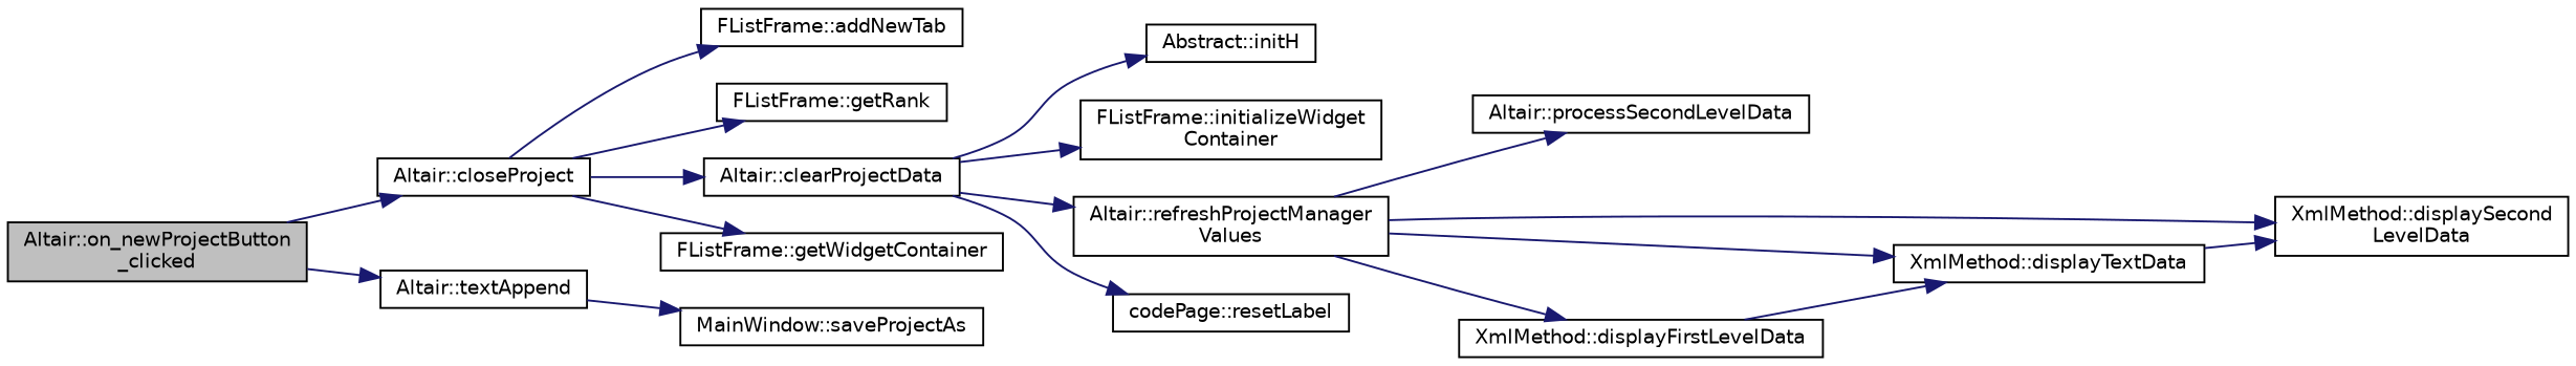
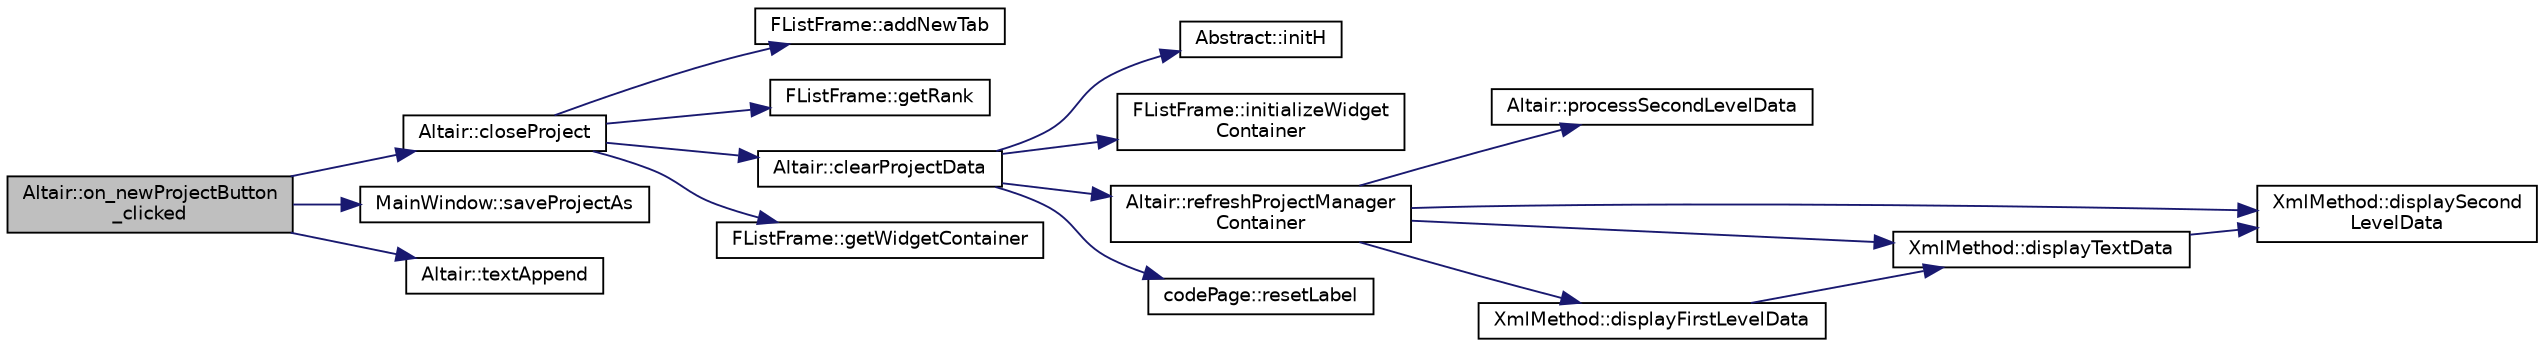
  digraph {
    rankdir=LR
    node [color=black fillcolor=white fontname=Helvetica fontsize=10 shape=record style=filled]
    edge [color=midnightblue fontname=Helvetica fontsize=10 labelfontname=Helvetica labelfontsize=10 style=solid]
    n1 [fillcolor=grey75 fontcolor=black height=0.2 label="Altair::on_newProjectButton\l_clicked" width=0.4]
    n2 [height=0.2 label="Altair::closeProject" width=0.4]
    n3 [height=0.2 label="MainWindow::saveProjectAs" width=0.4]
    n4 [height=0.2 label="Altair::textAppend" width=0.4]
    n5 [height=0.2 label="FListFrame::addNewTab" width=0.4]
    n6 [height=0.2 label="FListFrame::getRank" width=0.4]
    n7 [height=0.2 label="Altair::clearProjectData" width=0.4]
    n8 [height=0.2 label="FListFrame::getWidgetContainer" width=0.4]
    n9 [height=0.2 label="Abstract::initH" width=0.4]
    n10 [height=0.2 label="FListFrame::initializeWidget\lContainer" width=0.4]
-   n11 [height=0.2 label="Altair::refreshProjectManager\lValues" width=0.4]
+   n11 [height=0.2 label="Altair::refreshProjectManager\lContainer" width=0.4]
    n12 [height=0.2 label="codePage::resetLabel" width=0.4]
    n13 [height=0.2 label="Altair::processSecondLevelData" width=0.4]
    n14 [height=0.2 label="XmlMethod::displaySecond\lLevelData" width=0.4]
    n15 [height=0.2 label="XmlMethod::displayTextData" width=0.4]
    n16 [height=0.2 label="XmlMethod::displayFirstLevelData" width=0.4]
    n1 -> n2
-   n4 -> n3
+   n1 -> n3
    n1 -> n4
    n2 -> n5
    n2 -> n6
    n2 -> n7
    n2 -> n8
    n7 -> n9
    n7 -> n10
    n7 -> n11
    n7 -> n12
    n11 -> n13
    n11 -> n14
    n11 -> n15
    n11 -> n16
    n15 -> n14
    n16 -> n15
  }
